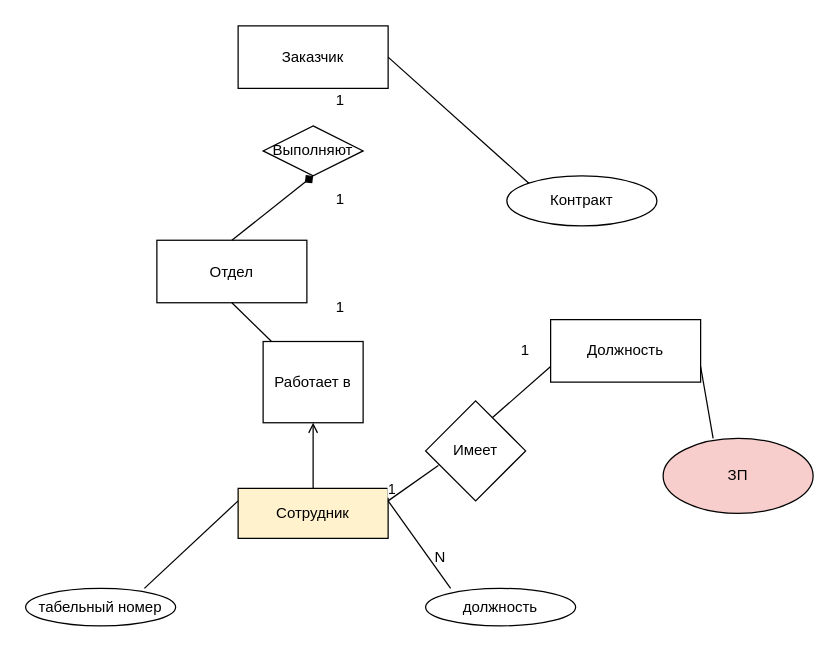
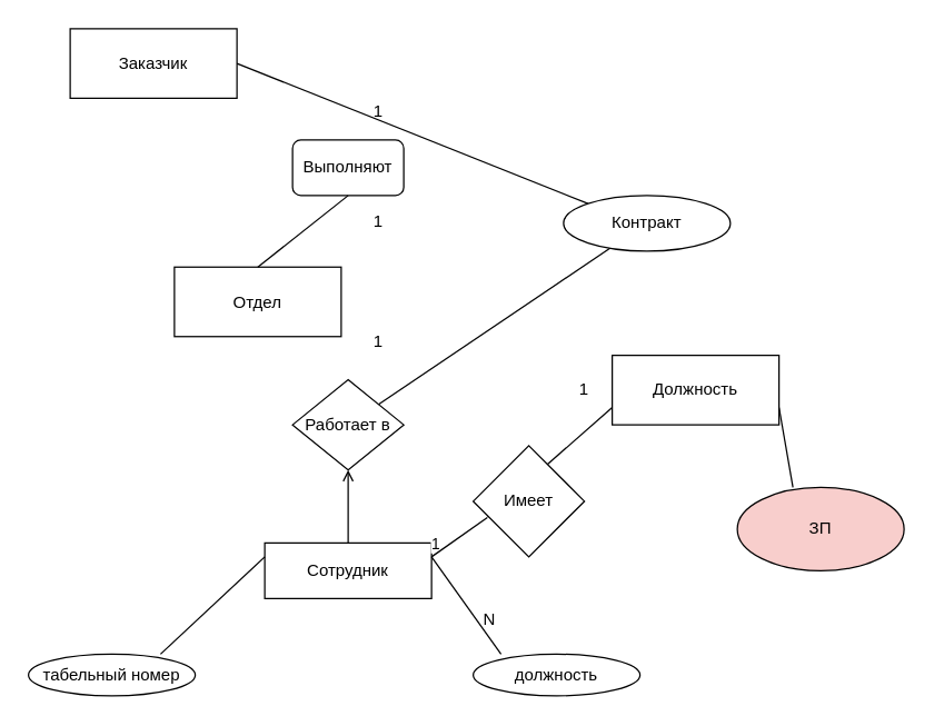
  <mxCell id="0" />
  <mxCell id="1" parent="0" />
  <mxCell id="2" value="Отдел&lt;br&gt;" style="rounded=0;whiteSpace=wrap;html=1;" vertex="1" parent="1"><mxGeometry x="125" y="191.5" width="120" height="50" as="geometry" /></mxCell>
- <mxCell id="3" value="Сотрудник&lt;br&gt;" style="rounded=0;whiteSpace=wrap;html=1;fillColor=#fff2cc;" vertex="1" parent="1"><mxGeometry x="190" y="390" width="120" height="40" as="geometry" /></mxCell>
+ <mxCell id="3" value="Сотрудник&lt;br&gt;" style="rounded=0;whiteSpace=wrap;html=1;" vertex="1" parent="1"><mxGeometry x="190" y="390" width="120" height="40" as="geometry" /></mxCell>
  <mxCell id="4" value="табельный номер" style="ellipse;whiteSpace=wrap;html=1;" vertex="1" parent="1"><mxGeometry x="20" y="470" width="120" height="30" as="geometry" /></mxCell>
  <mxCell id="5" value="должность" style="ellipse;whiteSpace=wrap;html=1;" vertex="1" parent="1"><mxGeometry x="340" y="470" width="120" height="30" as="geometry" /></mxCell>
  <mxCell id="6" value="" style="endArrow=none;html=1;entryX=0;entryY=0.25;entryDx=0;entryDy=0;" edge="1" parent="1" target="3"><mxGeometry width="50" height="50" relative="1" as="geometry"><mxPoint x="115" y="470" as="sourcePoint" /><mxPoint x="165" y="420" as="targetPoint" /></mxGeometry></mxCell>
  <mxCell id="7" value="" style="endArrow=none;html=1;entryX=1;entryY=0.25;entryDx=0;entryDy=0;" edge="1" parent="1" target="3"><mxGeometry width="50" height="50" relative="1" as="geometry"><mxPoint x="360" y="470" as="sourcePoint" /><mxPoint x="420" y="430" as="targetPoint" /></mxGeometry></mxCell>
  <mxCell id="8" value="Должность" style="rounded=0;whiteSpace=wrap;html=1;" vertex="1" parent="1"><mxGeometry x="440" y="255" width="120" height="50" as="geometry" /></mxCell>
  <mxCell id="9" value="" style="endArrow=none;html=1;exitX=1.01;exitY=0.062;exitDx=0;exitDy=0;exitPerimeter=0;entryX=0;entryY=0.75;entryDx=0;entryDy=0;" edge="1" parent="1" target="8"><mxGeometry width="50" height="50" relative="1" as="geometry"><mxPoint x="350.4" y="371.24" as="sourcePoint" /><mxPoint x="420" y="320" as="targetPoint" /></mxGeometry></mxCell>
  <mxCell id="10" value="ЗП" style="ellipse;whiteSpace=wrap;html=1;fillColor=#f8cecc;" vertex="1" parent="1"><mxGeometry x="530" y="350" width="120" height="60" as="geometry" /></mxCell>
  <mxCell id="11" value="" style="endArrow=none;html=1;entryX=1;entryY=0.75;entryDx=0;entryDy=0;" edge="1" parent="1" target="8"><mxGeometry width="50" height="50" relative="1" as="geometry"><mxPoint x="570" y="350" as="sourcePoint" /><mxPoint x="620" y="300" as="targetPoint" /></mxGeometry></mxCell>
  <mxCell id="12" value="Имеет" style="rhombus;whiteSpace=wrap;html=1;" vertex="1" parent="1"><mxGeometry x="340" y="320" width="80" height="80" as="geometry" /></mxCell>
- <mxCell id="13" value="" style="endArrow=none;html=1;entryX=0.5;entryY=1;entryDx=0;entryDy=0;" edge="1" parent="1" source="14" target="2"><mxGeometry width="50" height="50" relative="1" as="geometry"><mxPoint x="250" y="369.289" as="sourcePoint" /><mxPoint x="250" y="319.289" as="targetPoint" /></mxGeometry></mxCell>
- <mxCell id="14" value="Работает в" style="whiteSpace=wrap;html=1;rounded=0;" vertex="1" parent="1"><mxGeometry x="210" y="272.5" width="80" height="65" as="geometry" /></mxCell>
+ <mxCell id="13" value="" style="endArrow=none;html=1;" edge="1" parent="1" source="14" target="17"><mxGeometry width="50" height="50" relative="1" as="geometry"><mxPoint x="250" y="369.289" as="sourcePoint" /><mxPoint x="250" y="319.289" as="targetPoint" /></mxGeometry></mxCell>
+ <mxCell id="14" value="Работает в" style="rhombus;whiteSpace=wrap;html=1;" vertex="1" parent="1"><mxGeometry x="210" y="272.5" width="80" height="65" as="geometry" /></mxCell>
  <mxCell id="15" value="" style="endArrow=open;html=1;entryX=0.5;entryY=1;entryDx=0;entryDy=0;" edge="1" parent="1" source="3" target="14"><mxGeometry width="50" height="50" relative="1" as="geometry"><mxPoint x="250" y="390" as="sourcePoint" /><mxPoint x="250" y="280" as="targetPoint" /></mxGeometry></mxCell>
- <mxCell id="16" value="Заказчик" style="rounded=0;whiteSpace=wrap;html=1;" vertex="1" parent="1"><mxGeometry x="190" y="20" width="120" height="50" as="geometry" /></mxCell>
+ <mxCell id="16" value="Заказчик" style="rounded=0;whiteSpace=wrap;html=1;" vertex="1" parent="1"><mxGeometry x="50" y="20" width="120" height="50" as="geometry" /></mxCell>
  <mxCell id="17" value="Контракт" style="ellipse;whiteSpace=wrap;html=1;" vertex="1" parent="1"><mxGeometry x="405" y="140" width="120" height="40" as="geometry" /></mxCell>
  <mxCell id="18" value="" style="endArrow=none;html=1;exitX=0;exitY=0;exitDx=0;exitDy=0;entryX=1;entryY=0.5;entryDx=0;entryDy=0;" edge="1" parent="1" source="17" target="16"><mxGeometry width="50" height="50" relative="1" as="geometry"><mxPoint x="340" as="sourcePoint" y="150" /><mxPoint x="390" y="100" as="targetPoint" /></mxGeometry></mxCell>
  <mxCell id="19" value="1" style="endArrow=none;html=1;exitX=1.01;exitY=0.062;exitDx=0;exitDy=0;exitPerimeter=0;" edge="1" parent="1" source="3"><mxGeometry width="50" height="50" relative="1" as="geometry"><mxPoint x="311.2" y="392.48" as="sourcePoint" /><mxPoint x="314.936" y="390" as="targetPoint" /></mxGeometry></mxCell>
  <mxCell id="20" value="" style="endArrow=none;html=1;entryX=0.127;entryY=0.646;entryDx=0;entryDy=0;entryPerimeter=0;" edge="1" parent="1" target="12"><mxGeometry width="50" height="50" relative="1" as="geometry"><mxPoint x="310" y="400" as="sourcePoint" /><mxPoint x="340" y="370" as="targetPoint" /></mxGeometry></mxCell>
  <mxCell id="21" value="1" style="text;html=1;strokeColor=none;fillColor=none;align=center;verticalAlign=middle;whiteSpace=wrap;rounded=0;" vertex="1" parent="1"><mxGeometry x="400" y="270" width="40" height="20" as="geometry" /></mxCell>
- <mxCell id="22" value="Выполняют" style="rhombus;whiteSpace=wrap;html=1;" vertex="1" parent="1"><mxGeometry x="210" y="100" width="80" height="40" as="geometry" /></mxCell>
- <mxCell id="23" value="" style="endArrow=diamond;html=1;entryX=0.5;entryY=1;entryDx=0;entryDy=0;exitX=0.5;exitY=0;exitDx=0;exitDy=0;" edge="1" parent="1" source="2" target="22"><mxGeometry width="50" height="50" relative="1" as="geometry"><mxPoint x="250" y="230" as="sourcePoint" /><mxPoint x="250" y="90" as="targetPoint" /></mxGeometry></mxCell>
+ <mxCell id="22" value="Выполняют" style="whiteSpace=wrap;html=1;rounded=1;" vertex="1" parent="1"><mxGeometry x="210" y="100" width="80" height="40" as="geometry" /></mxCell>
+ <mxCell id="23" value="" style="endArrow=none;html=1;entryX=0.5;entryY=1;entryDx=0;entryDy=0;exitX=0.5;exitY=0;exitDx=0;exitDy=0;" edge="1" parent="1" source="2" target="22"><mxGeometry width="50" height="50" relative="1" as="geometry"><mxPoint x="250" y="230" as="sourcePoint" /><mxPoint x="250" y="90" as="targetPoint" /></mxGeometry></mxCell>
  <mxCell id="24" value="N" style="text;html=1;strokeColor=none;fillColor=none;align=center;verticalAlign=middle;whiteSpace=wrap;rounded=0;" vertex="1" parent="1"><mxGeometry x="332" y="435" width="40" height="20" as="geometry" /></mxCell>
  <mxCell id="25" value="1" style="text;html=1;strokeColor=none;fillColor=none;align=center;verticalAlign=middle;whiteSpace=wrap;rounded=0;" vertex="1" parent="1"><mxGeometry x="252" y="235" width="40" height="20" as="geometry" /></mxCell>
  <mxCell id="26" value="1" style="text;html=1;strokeColor=none;fillColor=none;align=center;verticalAlign=middle;whiteSpace=wrap;rounded=0;" vertex="1" parent="1"><mxGeometry x="252" y="70" width="40" height="20" as="geometry" /></mxCell>
  <mxCell id="27" value="1" style="text;html=1;strokeColor=none;fillColor=none;align=center;verticalAlign=middle;whiteSpace=wrap;rounded=0;" vertex="1" parent="1"><mxGeometry x="252" y="149" width="40" height="20" as="geometry" /></mxCell>
